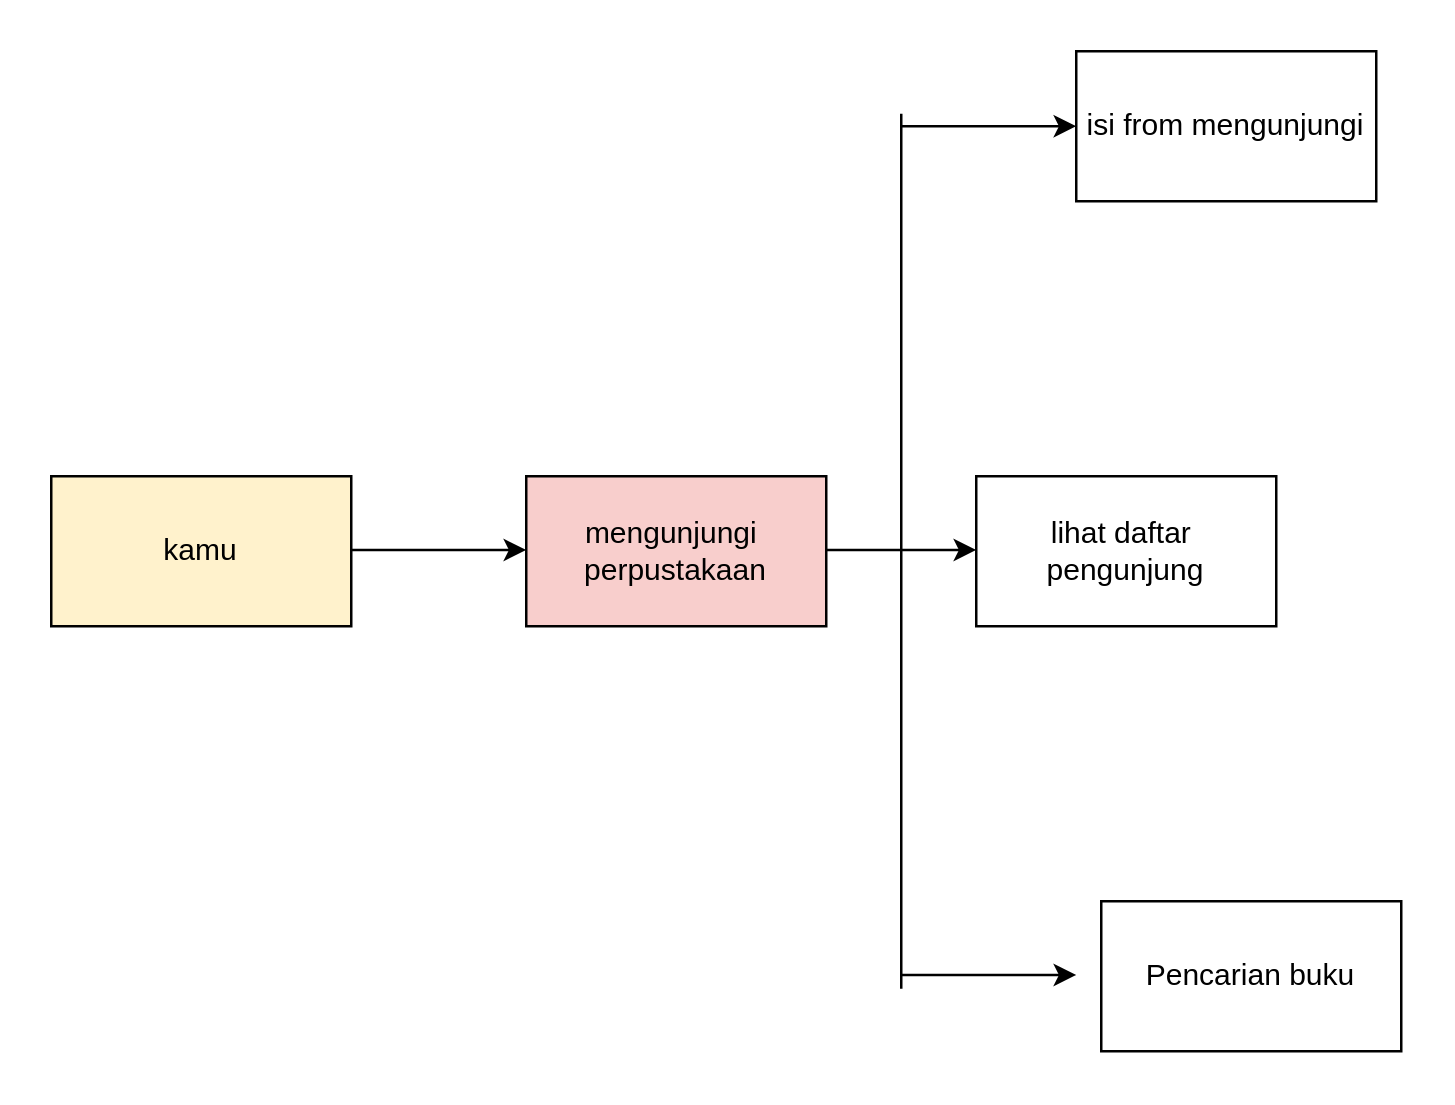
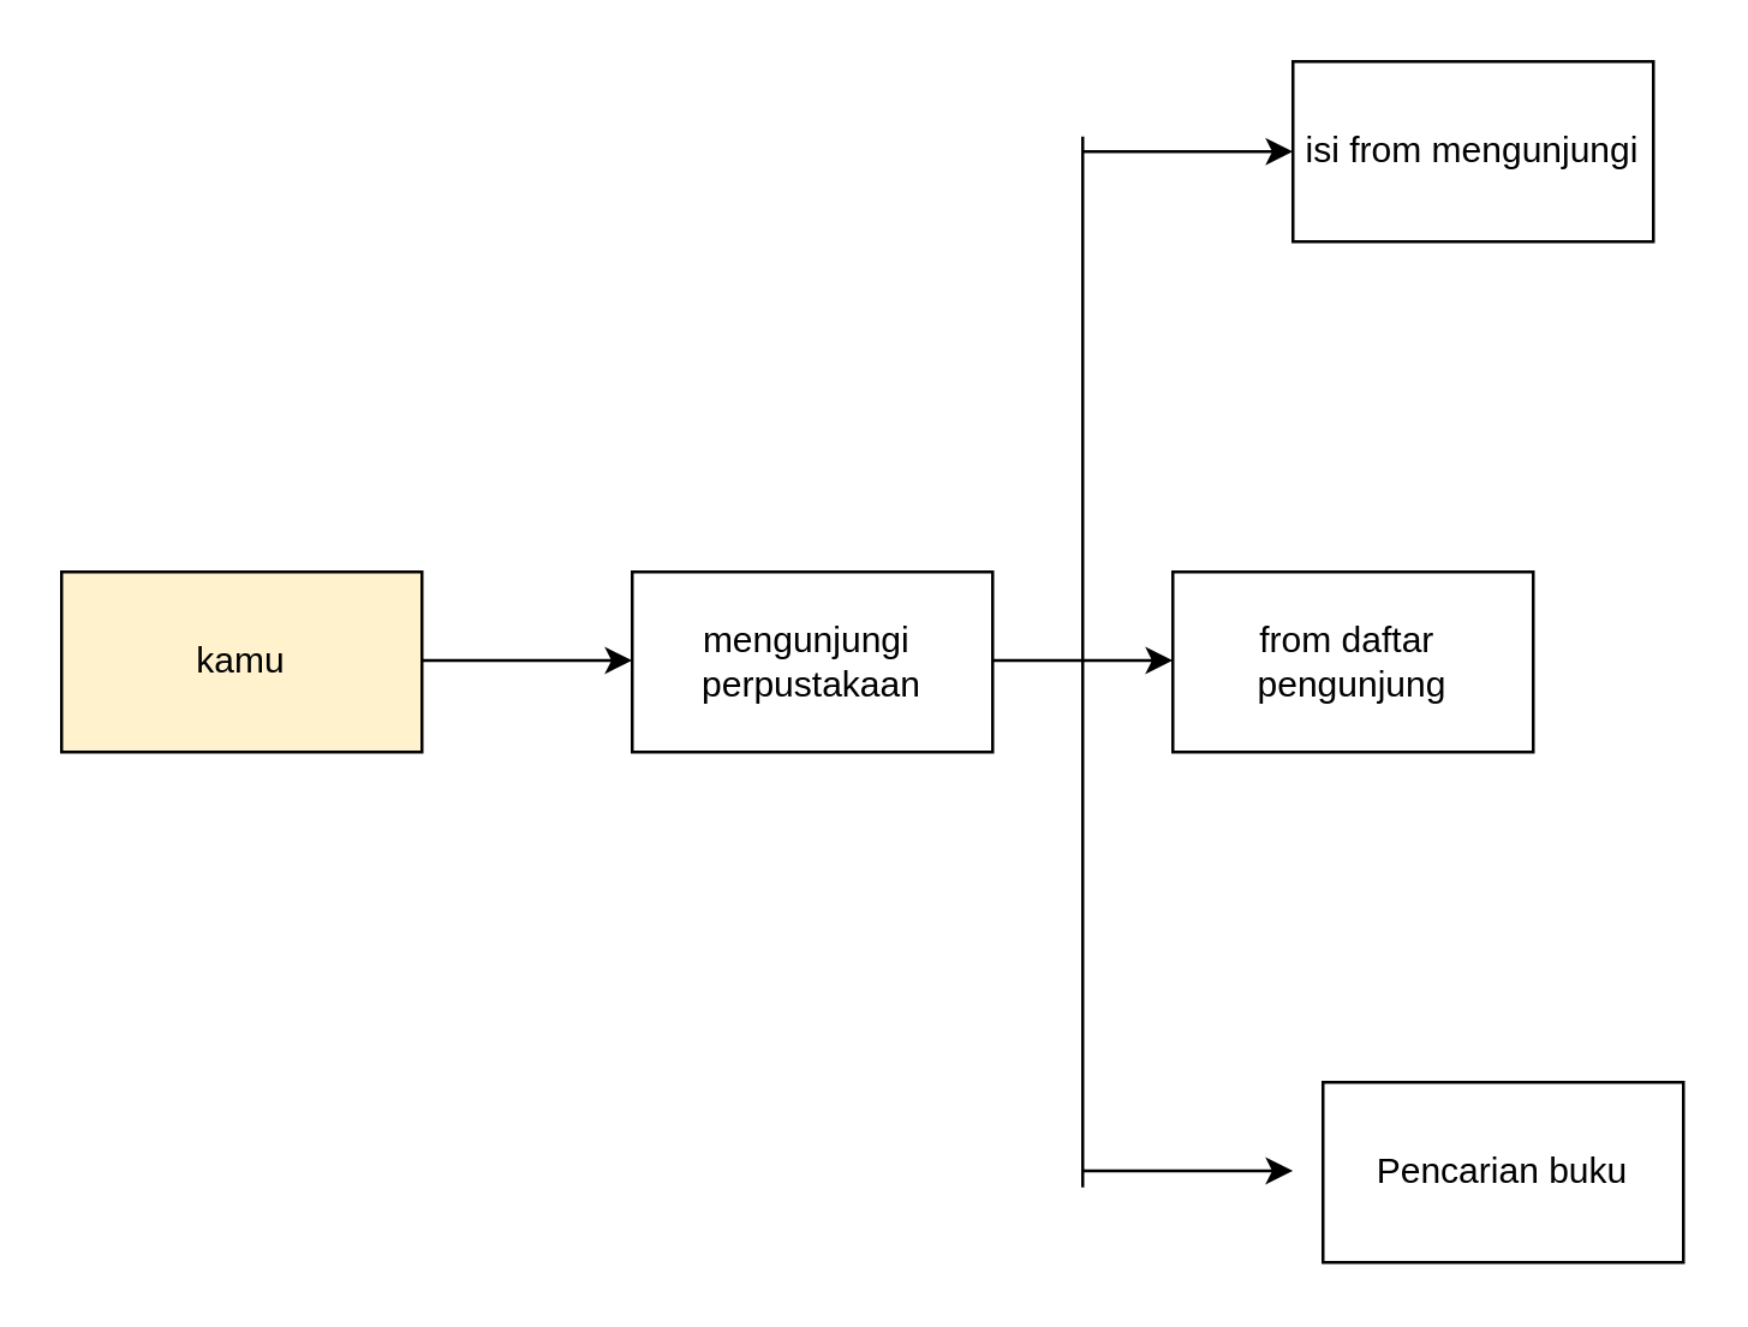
  <mxCell id="0" />
  <mxCell id="1" parent="0" />
  <mxCell id="2" value="&lt;font style=&quot;vertical-align: inherit;&quot;&gt;&lt;font style=&quot;vertical-align: inherit;&quot;&gt;kamu&lt;/font&gt;&lt;/font&gt;" style="rounded=0;whiteSpace=wrap;html=1;fillColor=#fff2cc;" vertex="1" parent="1"><mxGeometry x="20" y="190" width="120" height="60" as="geometry" /></mxCell>
  <mxCell id="3" value="" style="endArrow=classic;html=1;rounded=0;" edge="1" parent="1"><mxGeometry width="50" height="50" relative="1" as="geometry"><mxPoint x="150" y="219.5" as="sourcePoint" /><mxPoint x="210" y="219.5" as="targetPoint" /><Array as="points"><mxPoint x="140" y="219.5" /></Array></mxGeometry></mxCell>
- <mxCell id="4" value="&lt;font style=&quot;vertical-align: inherit;&quot;&gt;&lt;font style=&quot;vertical-align: inherit;&quot;&gt;mengunjungi&amp;nbsp;&lt;br&gt;perpustakaan&lt;br&gt;&lt;/font&gt;&lt;/font&gt;" style="rounded=0;whiteSpace=wrap;html=1;fillColor=#f8cecc;" vertex="1" parent="1"><mxGeometry x="210" y="190" width="120" height="60" as="geometry" /></mxCell>
+ <mxCell id="4" value="&lt;font style=&quot;vertical-align: inherit;&quot;&gt;&lt;font style=&quot;vertical-align: inherit;&quot;&gt;mengunjungi&amp;nbsp;&lt;br&gt;perpustakaan&lt;br&gt;&lt;/font&gt;&lt;/font&gt;" style="rounded=0;whiteSpace=wrap;html=1;" vertex="1" parent="1"><mxGeometry x="210" y="190" width="120" height="60" as="geometry" /></mxCell>
  <mxCell id="5" value="" style="endArrow=classic;html=1;rounded=0;" edge="1" parent="1"><mxGeometry width="50" height="50" relative="1" as="geometry"><mxPoint x="330" y="219.5" as="sourcePoint" /><mxPoint x="390" y="219.5" as="targetPoint" /></mxGeometry></mxCell>
- <mxCell id="6" value="&lt;font style=&quot;vertical-align: inherit;&quot;&gt;&lt;font style=&quot;vertical-align: inherit;&quot;&gt;lihat daftar&amp;nbsp;&lt;br&gt;pengunjung&lt;br&gt;&lt;/font&gt;&lt;/font&gt;" style="rounded=0;whiteSpace=wrap;html=1;" vertex="1" parent="1"><mxGeometry x="390" y="190" width="120" height="60" as="geometry" /></mxCell>
+ <mxCell id="6" value="&lt;font style=&quot;vertical-align: inherit;&quot;&gt;&lt;font style=&quot;vertical-align: inherit;&quot;&gt;from daftar&amp;nbsp;&lt;br&gt;pengunjung&lt;br&gt;&lt;/font&gt;&lt;/font&gt;" style="rounded=0;whiteSpace=wrap;html=1;" vertex="1" parent="1"><mxGeometry x="390" y="190" width="120" height="60" as="geometry" /></mxCell>
  <mxCell id="7" value="" style="endArrow=none;html=1;rounded=0;" edge="1" parent="1"><mxGeometry width="50" height="50" relative="1" as="geometry"><mxPoint x="360" y="395" as="sourcePoint" /><mxPoint x="360" y="45" as="targetPoint" /></mxGeometry></mxCell>
  <mxCell id="8" value="" style="endArrow=classic;html=1;rounded=0;" edge="1" parent="1"><mxGeometry width="50" height="50" relative="1" as="geometry"><mxPoint x="360" y="50" as="sourcePoint" /><mxPoint x="430" y="50" as="targetPoint" /><Array as="points" /></mxGeometry></mxCell>
  <mxCell id="9" value="&lt;font style=&quot;vertical-align: inherit;&quot;&gt;&lt;font style=&quot;vertical-align: inherit;&quot;&gt;isi from mengunjungi&lt;/font&gt;&lt;/font&gt;" style="rounded=0;whiteSpace=wrap;html=1;" vertex="1" parent="1"><mxGeometry x="430" y="20" width="120" height="60" as="geometry" /></mxCell>
  <mxCell id="10" value="&lt;font style=&quot;vertical-align: inherit;&quot;&gt;&lt;font style=&quot;vertical-align: inherit;&quot;&gt;Pencarian buku&lt;/font&gt;&lt;/font&gt;" style="rounded=0;whiteSpace=wrap;html=1;" vertex="1" parent="1"><mxGeometry x="440" y="360" width="120" height="60" as="geometry" /></mxCell>
  <mxCell id="11" value="" style="endArrow=classic;html=1;rounded=0;" edge="1" parent="1"><mxGeometry width="50" height="50" relative="1" as="geometry"><mxPoint x="360" y="389.5" as="sourcePoint" /><mxPoint x="430" y="389.5" as="targetPoint" /></mxGeometry></mxCell>
